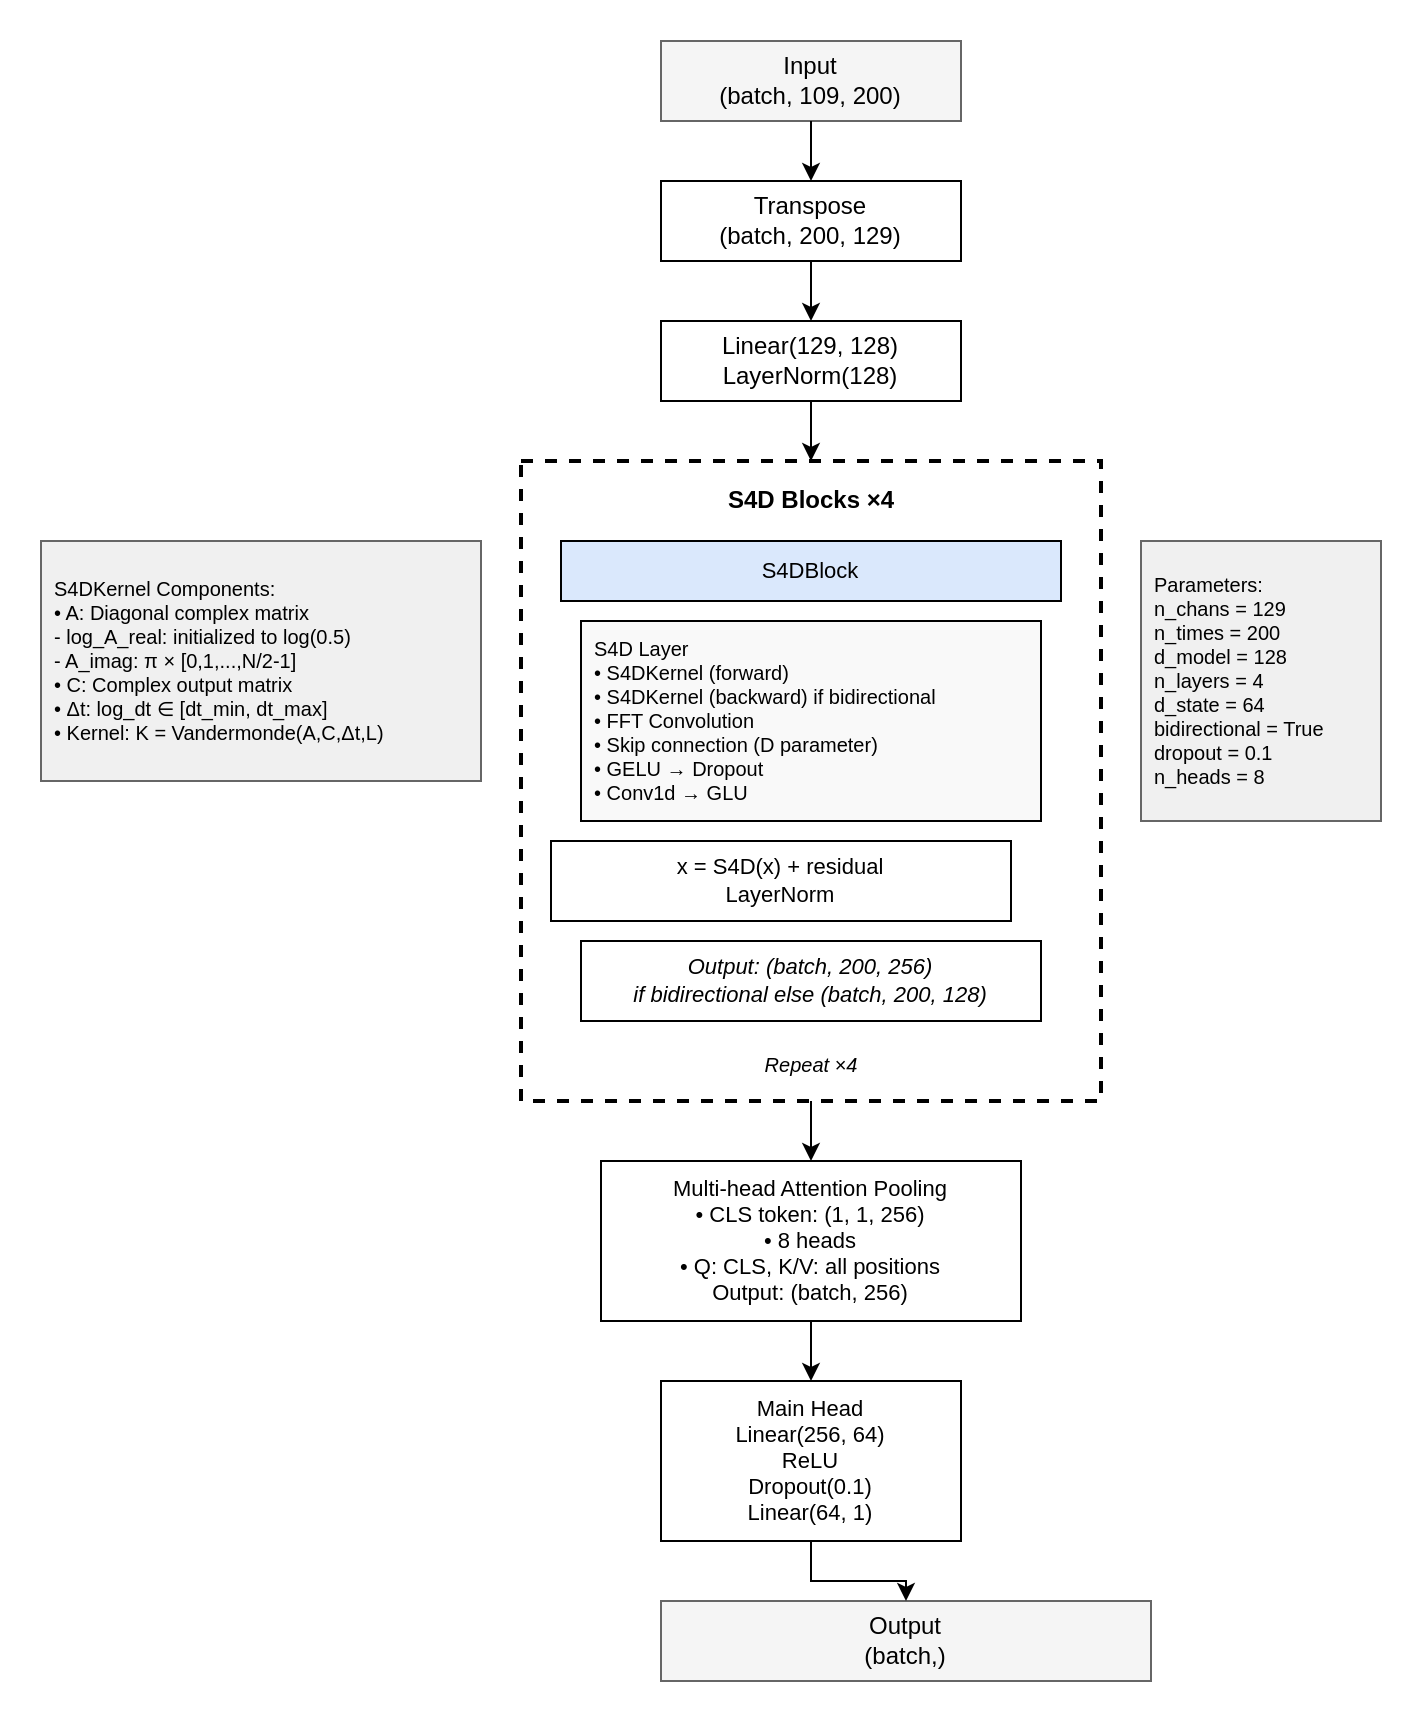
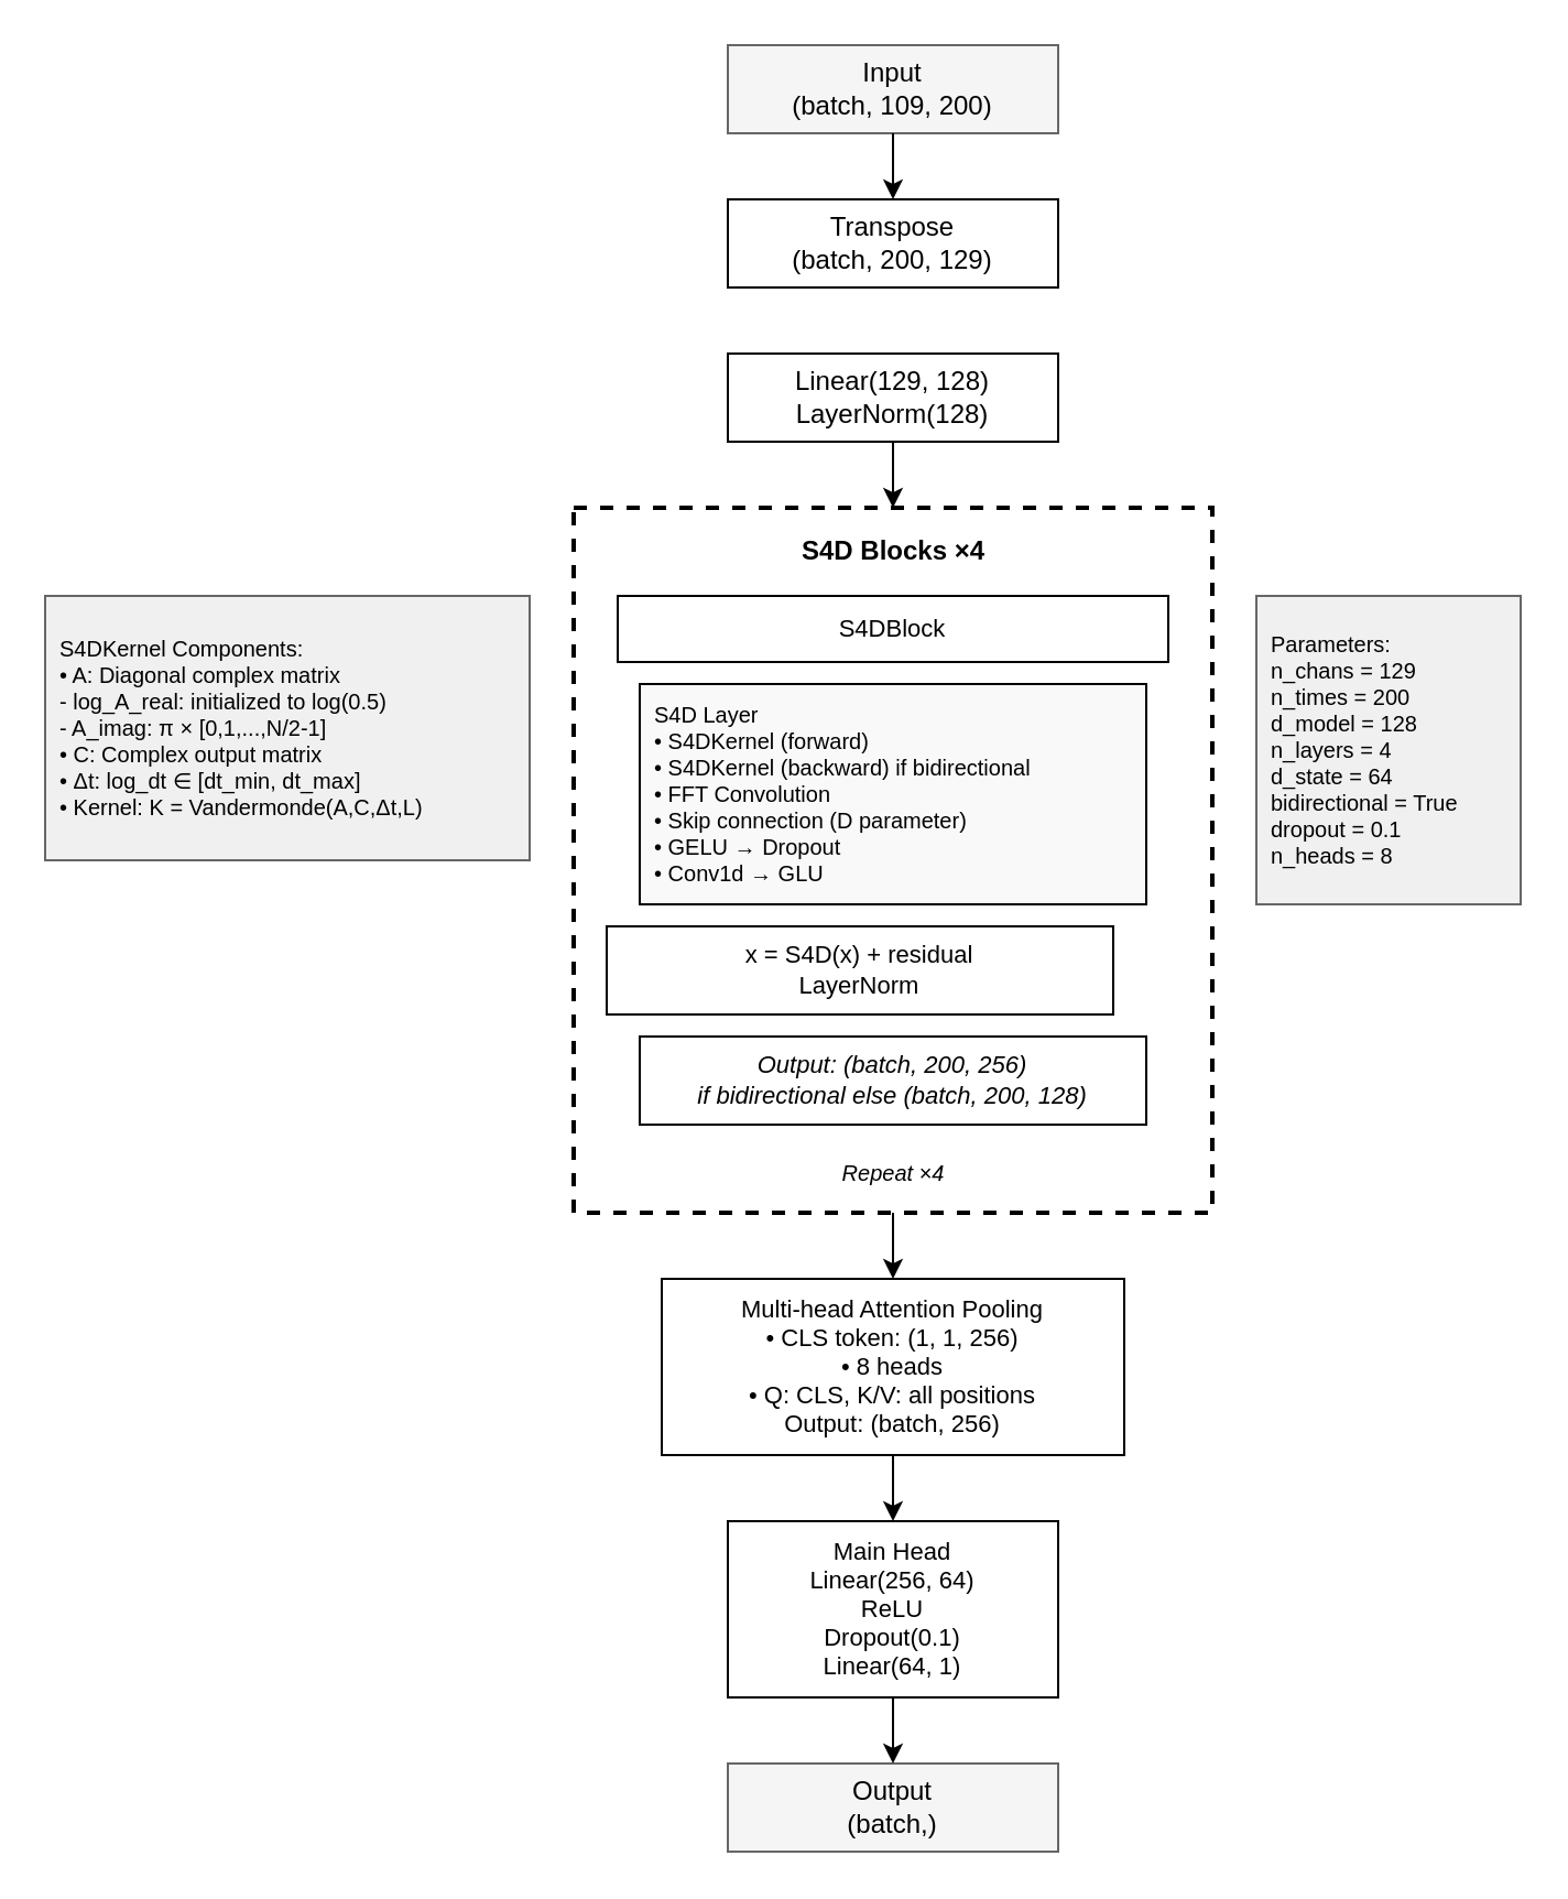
  <mxCell id="0" />
  <mxCell id="1" parent="0" />
  <mxCell id="2" value="Input&#10;(batch, 109, 200)" style="rounded=0;whiteSpace=wrap;html=1;fillColor=#f5f5f5;strokeColor=#666666;fontSize=12;" parent="1" vertex="1"><mxGeometry x="330" y="20" width="150" height="40" as="geometry" /></mxCell>
  <mxCell id="3" value="Transpose&#10;(batch, 200, 129)" style="rounded=0;whiteSpace=wrap;html=1;fillColor=#ffffff;strokeColor=#000000;fontSize=12;" parent="1" vertex="1"><mxGeometry x="330" y="90" width="150" height="40" as="geometry" /></mxCell>
  <mxCell id="4" value="Linear(129, 128)&#10;LayerNorm(128)" style="rounded=0;whiteSpace=wrap;html=1;fillColor=#ffffff;strokeColor=#000000;fontSize=12;" parent="1" vertex="1"><mxGeometry x="330" y="160" width="150" height="40" as="geometry" /></mxCell>
  <mxCell id="5" value="" style="rounded=0;whiteSpace=wrap;html=1;fillColor=none;strokeColor=#000000;strokeWidth=2;dashed=1;" parent="1" vertex="1"><mxGeometry x="260" y="230" width="290" height="320" as="geometry" /></mxCell>
  <mxCell id="6" value="S4D Blocks ×4" style="text;html=1;strokeColor=none;fillColor=none;align=center;verticalAlign=middle;fontSize=12;fontStyle=1;" parent="1" vertex="1"><mxGeometry x="340" y="240" width="130" height="20" as="geometry" /></mxCell>
- <mxCell id="7" value="S4DBlock" style="rounded=0;whiteSpace=wrap;html=1;fillColor=#dae8fc;strokeColor=#000000;fontSize=11;" parent="1" vertex="1"><mxGeometry x="280" y="270" width="250" height="30" as="geometry" /></mxCell>
+ <mxCell id="7" value="S4DBlock" style="rounded=0;whiteSpace=wrap;html=1;fillColor=#ffffff;strokeColor=#000000;fontSize=11;" parent="1" vertex="1"><mxGeometry x="280" y="270" width="250" height="30" as="geometry" /></mxCell>
  <mxCell id="8" value="S4D Layer&#10;• S4DKernel (forward)&#10;• S4DKernel (backward) if bidirectional&#10;• FFT Convolution&#10;• Skip connection (D parameter)&#10;• GELU → Dropout&#10;• Conv1d → GLU" style="rounded=0;whiteSpace=wrap;html=1;fillColor=#f9f9f9;strokeColor=#000000;fontSize=10;align=left;spacingLeft=5;" parent="1" vertex="1"><mxGeometry x="290" y="310" width="230" height="100" as="geometry" /></mxCell>
  <mxCell id="9" value="x = S4D(x) + residual&#10;LayerNorm" style="rounded=0;whiteSpace=wrap;html=1;fillColor=#ffffff;strokeColor=#000000;fontSize=11;" parent="1" vertex="1"><mxGeometry x="275" y="420" width="230" height="40" as="geometry" /></mxCell>
  <mxCell id="10" value="Output: (batch, 200, 256)&#10;if bidirectional else (batch, 200, 128)" style="rounded=0;whiteSpace=wrap;html=1;fillColor=#ffffff;strokeColor=#000000;fontSize=11;fontStyle=2;" parent="1" vertex="1"><mxGeometry x="290" y="470" width="230" height="40" as="geometry" /></mxCell>
  <mxCell id="11" value="Repeat ×4" style="text;html=1;strokeColor=none;fillColor=none;align=center;fontSize=10;fontStyle=2;" parent="1" vertex="1"><mxGeometry x="360" y="520" width="90" height="20" as="geometry" /></mxCell>
  <mxCell id="12" value="Multi-head Attention Pooling&#10;• CLS token: (1, 1, 256)&#10;• 8 heads&#10;• Q: CLS, K/V: all positions&#10;Output: (batch, 256)" style="rounded=0;whiteSpace=wrap;html=1;fillColor=#ffffff;strokeColor=#000000;fontSize=11;" parent="1" vertex="1"><mxGeometry x="300" y="580" width="210" height="80" as="geometry" /></mxCell>
  <mxCell id="13" value="Main Head&#10;Linear(256, 64)&#10;ReLU&#10;Dropout(0.1)&#10;Linear(64, 1)" style="rounded=0;whiteSpace=wrap;html=1;fillColor=#ffffff;strokeColor=#000000;fontSize=11;" parent="1" vertex="1"><mxGeometry x="330" y="690" width="150" height="80" as="geometry" /></mxCell>
- <mxCell id="14" value="Output&#10;(batch,)" style="rounded=0;whiteSpace=wrap;html=1;fillColor=#f5f5f5;strokeColor=#666666;fontSize=12;" parent="1" vertex="1"><mxGeometry x="330" y="800" width="245" height="40" as="geometry" /></mxCell>
+ <mxCell id="14" value="Output&#10;(batch,)" style="rounded=0;whiteSpace=wrap;html=1;fillColor=#f5f5f5;strokeColor=#666666;fontSize=12;" parent="1" vertex="1"><mxGeometry x="330" y="800" width="150" height="40" as="geometry" /></mxCell>
  <mxCell id="15" style="edgeStyle=orthogonalEdgeStyle;rounded=0;orthogonalLoop=1;jettySize=auto;html=1;strokeWidth=1;strokeColor=#000000;endArrow=classic;" parent="1" source="2" target="3" edge="1"><mxGeometry relative="1" as="geometry" /></mxCell>
- <mxCell id="16" style="edgeStyle=orthogonalEdgeStyle;rounded=0;orthogonalLoop=1;jettySize=auto;html=1;strokeWidth=1;strokeColor=#000000;endArrow=classic;" parent="1" source="3" target="4" edge="1"><mxGeometry relative="1" as="geometry" /></mxCell>
  <mxCell id="17" style="edgeStyle=orthogonalEdgeStyle;rounded=0;orthogonalLoop=1;jettySize=auto;html=1;strokeWidth=1;strokeColor=#000000;endArrow=classic;" parent="1" source="4" target="5" edge="1"><mxGeometry relative="1" as="geometry" /></mxCell>
  <mxCell id="18" style="edgeStyle=orthogonalEdgeStyle;rounded=0;orthogonalLoop=1;jettySize=auto;html=1;strokeWidth=1;strokeColor=#000000;endArrow=classic;" parent="1" source="5" target="12" edge="1"><mxGeometry relative="1" as="geometry" /></mxCell>
  <mxCell id="19" style="edgeStyle=orthogonalEdgeStyle;rounded=0;orthogonalLoop=1;jettySize=auto;html=1;strokeWidth=1;strokeColor=#000000;endArrow=classic;" parent="1" source="12" target="13" edge="1"><mxGeometry relative="1" as="geometry" /></mxCell>
  <mxCell id="20" style="edgeStyle=orthogonalEdgeStyle;rounded=0;orthogonalLoop=1;jettySize=auto;html=1;strokeWidth=1;strokeColor=#000000;endArrow=classic;" parent="1" source="13" target="14" edge="1"><mxGeometry relative="1" as="geometry" /></mxCell>
  <mxCell id="21" value="S4DKernel Components:&#10;• A: Diagonal complex matrix&#10;  - log_A_real: initialized to log(0.5)&#10;  - A_imag: π × [0,1,...,N/2-1]&#10;• C: Complex output matrix&#10;• Δt: log_dt ∈ [dt_min, dt_max]&#10;• Kernel: K = Vandermonde(A,C,Δt,L)" style="rounded=0;whiteSpace=wrap;html=1;fillColor=#f0f0f0;strokeColor=#666666;fontSize=10;align=left;spacingLeft=5;" parent="1" vertex="1"><mxGeometry x="20" y="270" width="220" height="120" as="geometry" /></mxCell>
  <mxCell id="22" value="Parameters:&#10;n_chans = 129&#10;n_times = 200&#10;d_model = 128&#10;n_layers = 4&#10;d_state = 64&#10;bidirectional = True&#10;dropout = 0.1&#10;n_heads = 8" style="rounded=0;whiteSpace=wrap;html=1;fillColor=#f0f0f0;strokeColor=#666666;fontSize=10;align=left;spacingLeft=5;" parent="1" vertex="1"><mxGeometry x="570" y="270" width="120" height="140" as="geometry" /></mxCell>
